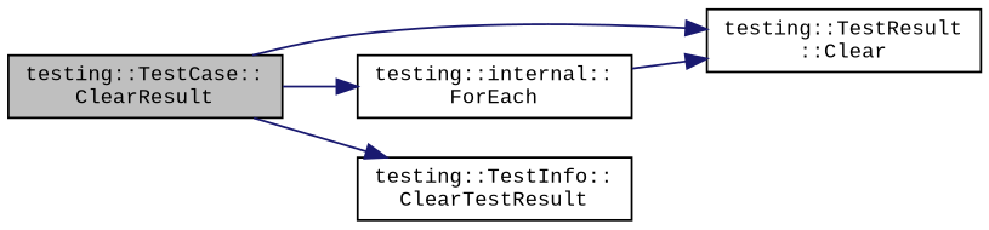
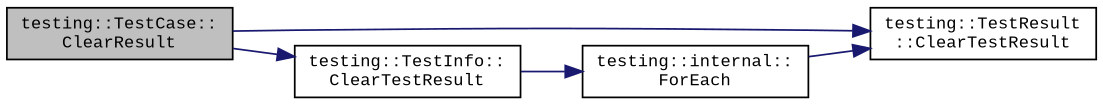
  digraph {
    fontname="Liberation Mono"
    rankdir=LR
    node [color=black fillcolor=white fontname="Liberation Mono" fontsize=10 shape=record style=filled]
    edge [color=midnightblue fontname="Liberation Mono" fontsize=10 labelfontname=Helvetica labelfontsize=10 style=solid]
    n1 [fillcolor=grey75 fontcolor=black height=0.2 label="testing::TestCase::\lClearResult" width=0.4]
-   n2 [height=0.2 label="testing::TestResult\l::Clear" width=0.4]
+   n2 [height=0.2 label="testing::TestResult\l::ClearTestResult" width=0.4]
    n3 [height=0.2 label="testing::internal::\lForEach" width=0.4]
    n4 [height=0.2 label="testing::TestInfo::\lClearTestResult" width=0.4]
    n1 -> n2
-   n1 -> n3
+   n4 -> n3
    n1 -> n4
    n3 -> n2
  }
